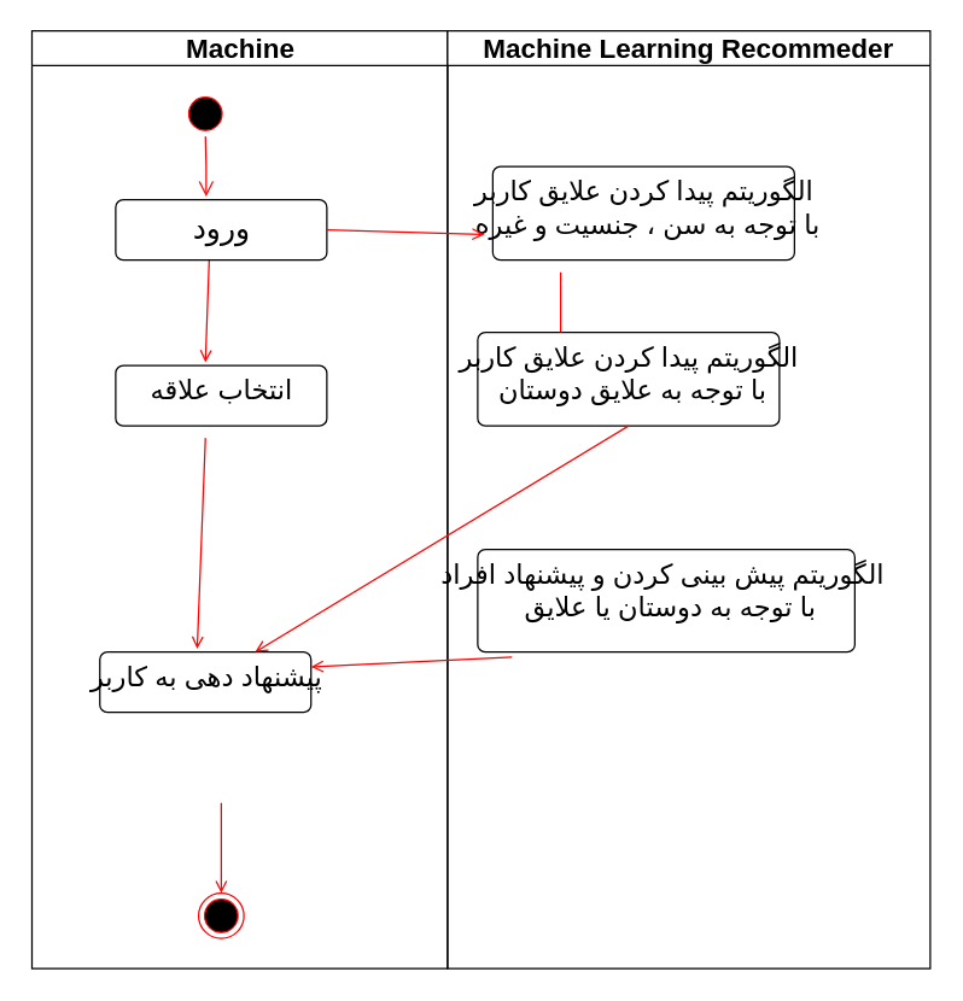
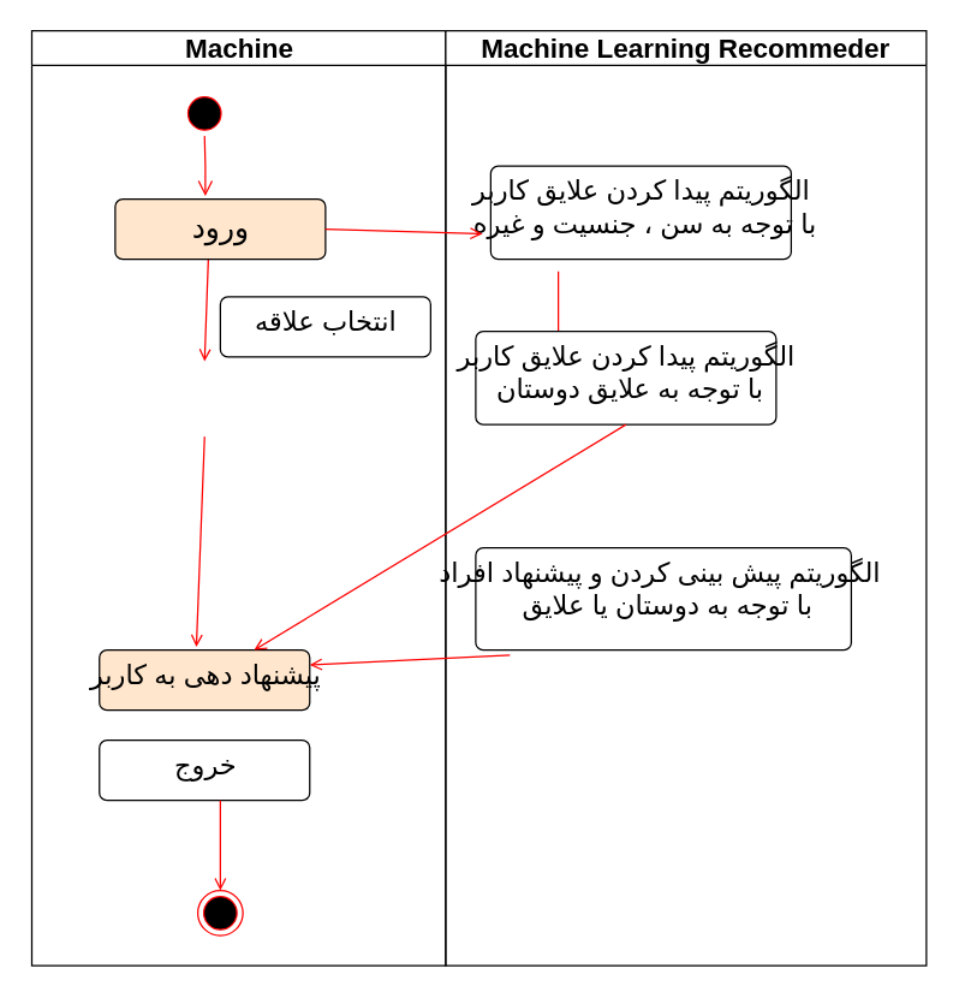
  <mxCell id="0" />
  <mxCell id="1" parent="0" />
  <mxCell id="2" value="Machine" style="swimlane;whiteSpace=wrap;fontSize=18;" parent="1" vertex="1"><mxGeometry x="20.5" y="20" width="275.5" height="622" as="geometry" /></mxCell>
  <mxCell id="3" value="" style="ellipse;shape=startState;fillColor=#000000;strokeColor=#ff0000;" parent="2" vertex="1"><mxGeometry x="100" y="40" width="30" height="30" as="geometry" /></mxCell>
  <mxCell id="4" value="" style="edgeStyle=elbowEdgeStyle;elbow=horizontal;verticalAlign=bottom;endArrow=open;endSize=8;strokeColor=#FF0000;endFill=1;rounded=0" parent="2" source="3" edge="1"><mxGeometry x="100" y="40" as="geometry"><mxPoint x="115.5" y="110" as="targetPoint" /></mxGeometry></mxCell>
  <mxCell id="5" value="" style="endArrow=open;strokeColor=#FF0000;endFill=1;rounded=0;exitX=0.443;exitY=0.975;exitDx=0;exitDy=0;exitPerimeter=0;" parent="2" source="7" edge="1"><mxGeometry relative="1" as="geometry"><mxPoint x="115" y="160" as="sourcePoint" /><mxPoint x="115" y="220" as="targetPoint" /></mxGeometry></mxCell>
  <mxCell id="6" value="" style="endArrow=open;strokeColor=#FF0000;endFill=1;rounded=0;entryX=0.461;entryY=-0.05;entryDx=0;entryDy=0;entryPerimeter=0;" parent="2" target="9" edge="1"><mxGeometry relative="1" as="geometry"><mxPoint x="115" y="270" as="sourcePoint" /><mxPoint x="115" y="325" as="targetPoint" /></mxGeometry></mxCell>
- <mxCell id="7" value="&lt;font style=&quot;font-size: 20px&quot;&gt;ورود&lt;/font&gt;" style="html=1;align=center;verticalAlign=top;rounded=1;absoluteArcSize=1;arcSize=10;dashed=0;" parent="2" vertex="1"><mxGeometry x="55.5" y="112" width="140" height="40" as="geometry" /></mxCell>
- <mxCell id="8" value="&lt;font style=&quot;font-size: 18px&quot;&gt;انتخاب علاقه&lt;/font&gt;" style="html=1;align=center;verticalAlign=top;rounded=1;absoluteArcSize=1;arcSize=10;dashed=0;" parent="2" vertex="1"><mxGeometry x="55.5" y="222" width="140" height="40" as="geometry" /></mxCell>
- <mxCell id="9" value="&lt;font style=&quot;font-size: 18px&quot;&gt;پیشنهاد دهی به کاربر&lt;/font&gt;" style="html=1;align=center;verticalAlign=top;rounded=1;absoluteArcSize=1;arcSize=10;dashed=0;" parent="2" vertex="1"><mxGeometry x="45" y="412" width="140" height="40" as="geometry" /></mxCell>
+ <mxCell id="7" value="&lt;font style=&quot;font-size: 20px&quot;&gt;ورود&lt;/font&gt;" style="html=1;align=center;verticalAlign=top;rounded=1;absoluteArcSize=1;arcSize=10;dashed=0;fillColor=#ffe6cc;" parent="2" vertex="1"><mxGeometry x="55.5" y="112" width="140" height="40" as="geometry" /></mxCell>
+ <mxCell id="8" value="&lt;font style=&quot;font-size: 18px&quot;&gt;انتخاب علاقه&lt;/font&gt;" style="html=1;align=center;verticalAlign=top;rounded=1;absoluteArcSize=1;arcSize=10;dashed=0;" parent="2" vertex="1"><mxGeometry x="125.5" y="177" width="140" height="40" as="geometry" /></mxCell>
+ <mxCell id="9" value="&lt;font style=&quot;font-size: 18px&quot;&gt;پیشنهاد دهی به کاربر&lt;/font&gt;" style="html=1;align=center;verticalAlign=top;rounded=1;absoluteArcSize=1;arcSize=10;dashed=0;fillColor=#ffe6cc;" parent="2" vertex="1"><mxGeometry x="45" y="412" width="140" height="40" as="geometry" /></mxCell>
  <mxCell id="10" value="" style="ellipse;shape=endState;fillColor=#000000;strokeColor=#ff0000" parent="2" vertex="1"><mxGeometry x="110.5" y="572" width="30" height="30" as="geometry" /></mxCell>
+ <mxCell id="11" value="&lt;font style=&quot;font-size: 18px&quot;&gt;خروج&lt;/font&gt;" style="html=1;align=center;verticalAlign=top;rounded=1;absoluteArcSize=1;arcSize=10;dashed=0;" vertex="1" parent="2"><mxGeometry x="45" y="472" width="140" height="40" as="geometry" /></mxCell>
  <mxCell id="12" value="" style="endArrow=open;strokeColor=#FF0000;endFill=1;rounded=0;entryX=0.5;entryY=0;entryDx=0;entryDy=0;" parent="2" target="10" edge="1"><mxGeometry relative="1" as="geometry"><mxPoint x="125.5" y="512" as="sourcePoint" /><mxPoint x="120" y="365" as="targetPoint" /></mxGeometry></mxCell>
  <mxCell id="13" value="Machine Learning Recommeder" style="swimlane;whiteSpace=wrap;fontSize=18;" parent="1" vertex="1"><mxGeometry x="296" y="20" width="320" height="622" as="geometry" /></mxCell>
  <mxCell id="14" value="" style="endArrow=open;strokeColor=#FF0000;endFill=1;rounded=0" parent="13" edge="1"><mxGeometry relative="1" as="geometry"><mxPoint x="75" y="160" as="sourcePoint" /><mxPoint x="75" y="220" as="targetPoint" /></mxGeometry></mxCell>
  <mxCell id="15" value="" style="endArrow=open;strokeColor=#FF0000;endFill=1;rounded=0" parent="13" edge="1"><mxGeometry relative="1" as="geometry"><mxPoint x="130" y="245" as="sourcePoint" /><mxPoint x="150" y="245" as="targetPoint" /></mxGeometry></mxCell>
  <mxCell id="16" value="" style="edgeStyle=elbowEdgeStyle;elbow=horizontal;verticalAlign=bottom;endArrow=open;endSize=8;strokeColor=#FF0000;endFill=1;rounded=0" parent="13" edge="1"><mxGeometry x="130" y="90" as="geometry"><mxPoint x="130" y="135" as="targetPoint" /><mxPoint x="147.5" y="135" as="sourcePoint" /></mxGeometry></mxCell>
  <mxCell id="17" value="&lt;font style=&quot;font-size: 18px&quot;&gt;الگوریتم پیدا کردن علایق کاربر&lt;br&gt;&amp;nbsp;با توجه به سن ، جنسیت و غیره&lt;/font&gt;" style="html=1;align=center;verticalAlign=top;rounded=1;absoluteArcSize=1;arcSize=10;dashed=0;" parent="13" vertex="1"><mxGeometry x="30" y="90" width="200" height="62" as="geometry" /></mxCell>
  <mxCell id="18" value="&lt;font style=&quot;font-size: 18px&quot;&gt;الگوریتم پیدا کردن علایق کاربر&lt;br&gt;&amp;nbsp;با توجه به علایق دوستان&lt;/font&gt;" style="html=1;align=center;verticalAlign=top;rounded=1;absoluteArcSize=1;arcSize=10;dashed=0;" parent="13" vertex="1"><mxGeometry x="20" y="200" width="200" height="62" as="geometry" /></mxCell>
  <mxCell id="19" value="&lt;font style=&quot;font-size: 18px&quot;&gt;الگوریتم پیش بینی کردن و پیشنهاد افراد&amp;nbsp;&lt;br&gt;&amp;nbsp;با توجه به دوستان یا علایق&lt;/font&gt;" style="html=1;align=center;verticalAlign=top;rounded=1;absoluteArcSize=1;arcSize=10;dashed=0;" parent="13" vertex="1"><mxGeometry x="20" y="344" width="250" height="68" as="geometry" /></mxCell>
  <mxCell id="20" value="" style="endArrow=open;strokeColor=#FF0000;endFill=1;rounded=0;exitX=1;exitY=0.5;exitDx=0;exitDy=0;entryX=0;entryY=0.5;entryDx=0;entryDy=0;" parent="1" source="7" edge="1"><mxGeometry relative="1" as="geometry"><mxPoint x="145.5" y="190" as="sourcePoint" /><mxPoint x="320.5" y="155" as="targetPoint" /></mxGeometry></mxCell>
  <mxCell id="21" value="" style="endArrow=open;strokeColor=#FF0000;endFill=1;rounded=0;exitX=0.5;exitY=1;exitDx=0;exitDy=0;" parent="1" source="18" target="9" edge="1"><mxGeometry relative="1" as="geometry"><mxPoint x="145.5" y="300" as="sourcePoint" /><mxPoint x="140.04" y="440" as="targetPoint" /></mxGeometry></mxCell>
  <mxCell id="22" value="" style="endArrow=open;strokeColor=#FF0000;endFill=1;rounded=0;exitX=0.091;exitY=1.05;exitDx=0;exitDy=0;exitPerimeter=0;entryX=1;entryY=0.25;entryDx=0;entryDy=0;" parent="1" source="19" target="9" edge="1"><mxGeometry relative="1" as="geometry"><mxPoint x="415.5" y="292" as="sourcePoint" /><mxPoint x="177.265" y="442" as="targetPoint" /></mxGeometry></mxCell>
